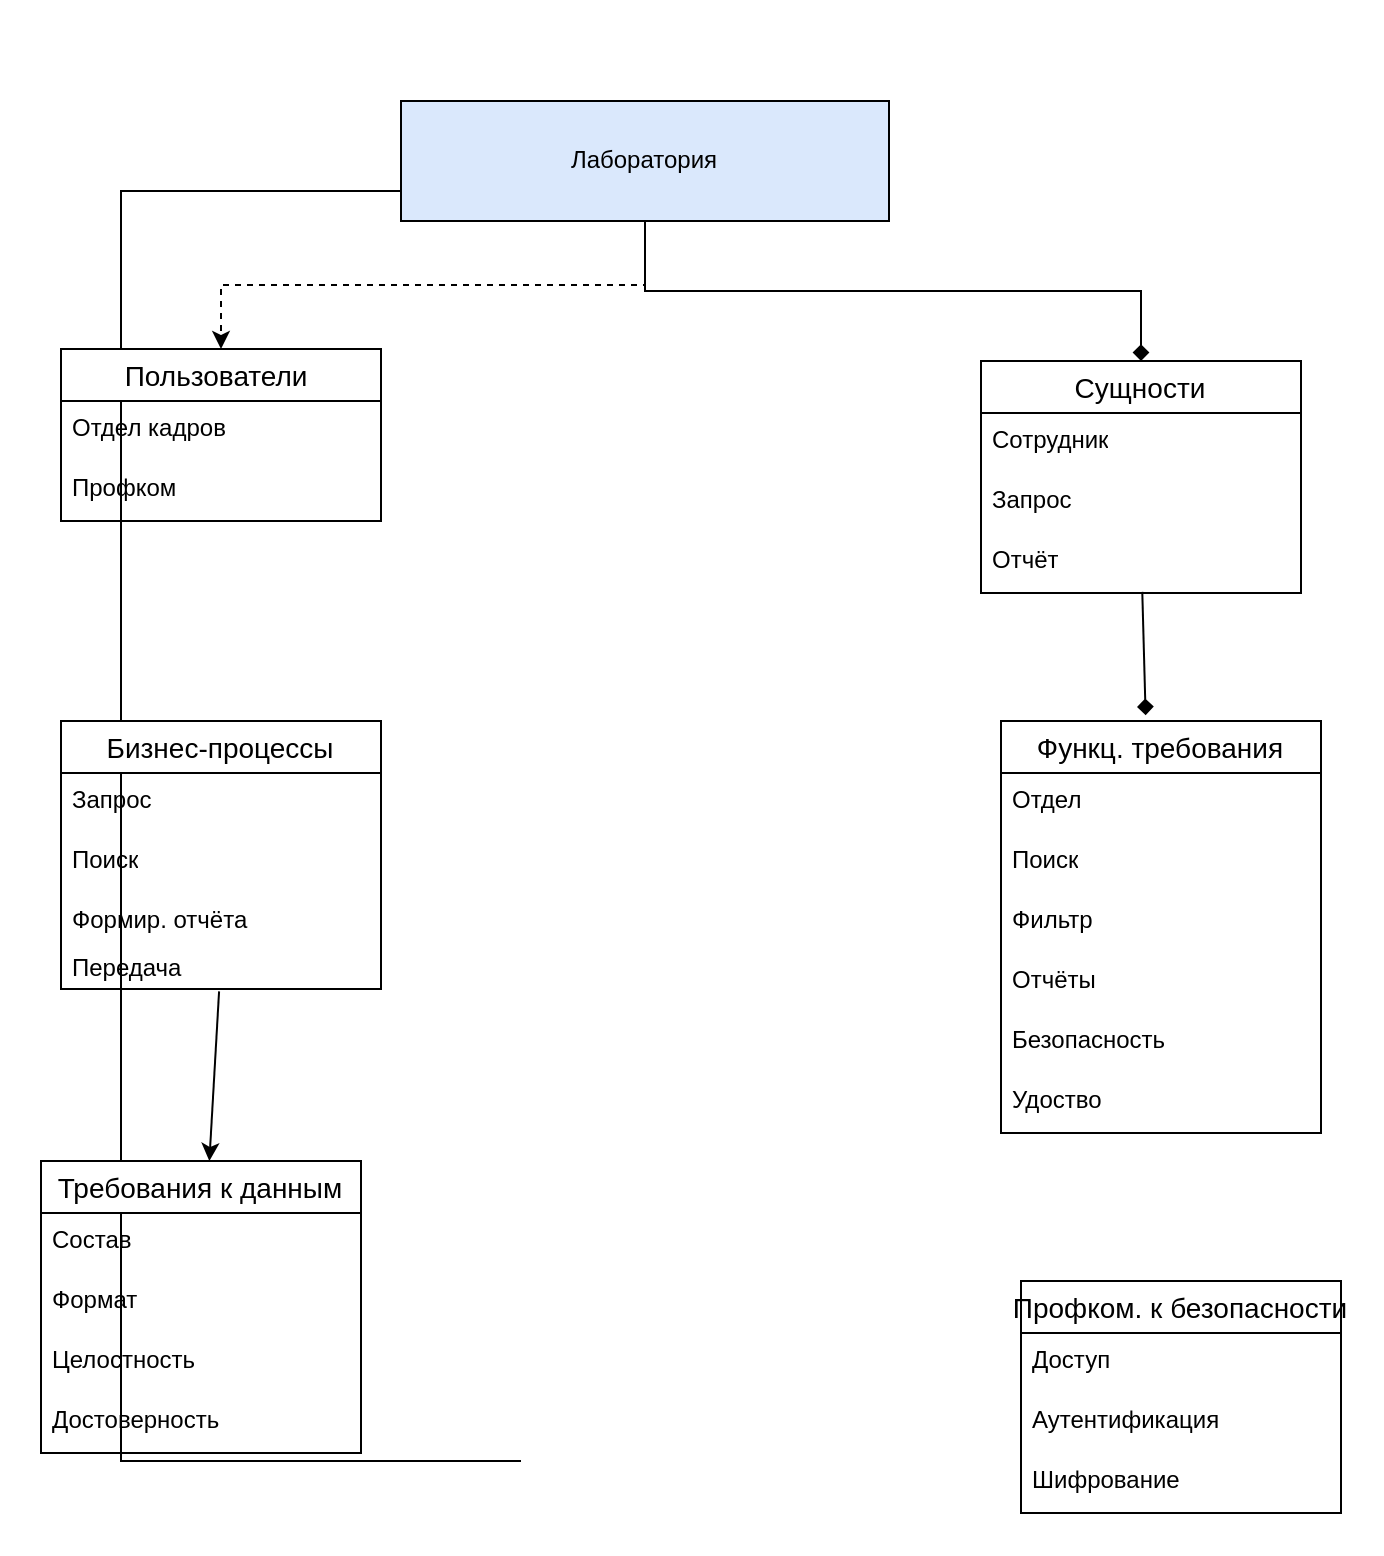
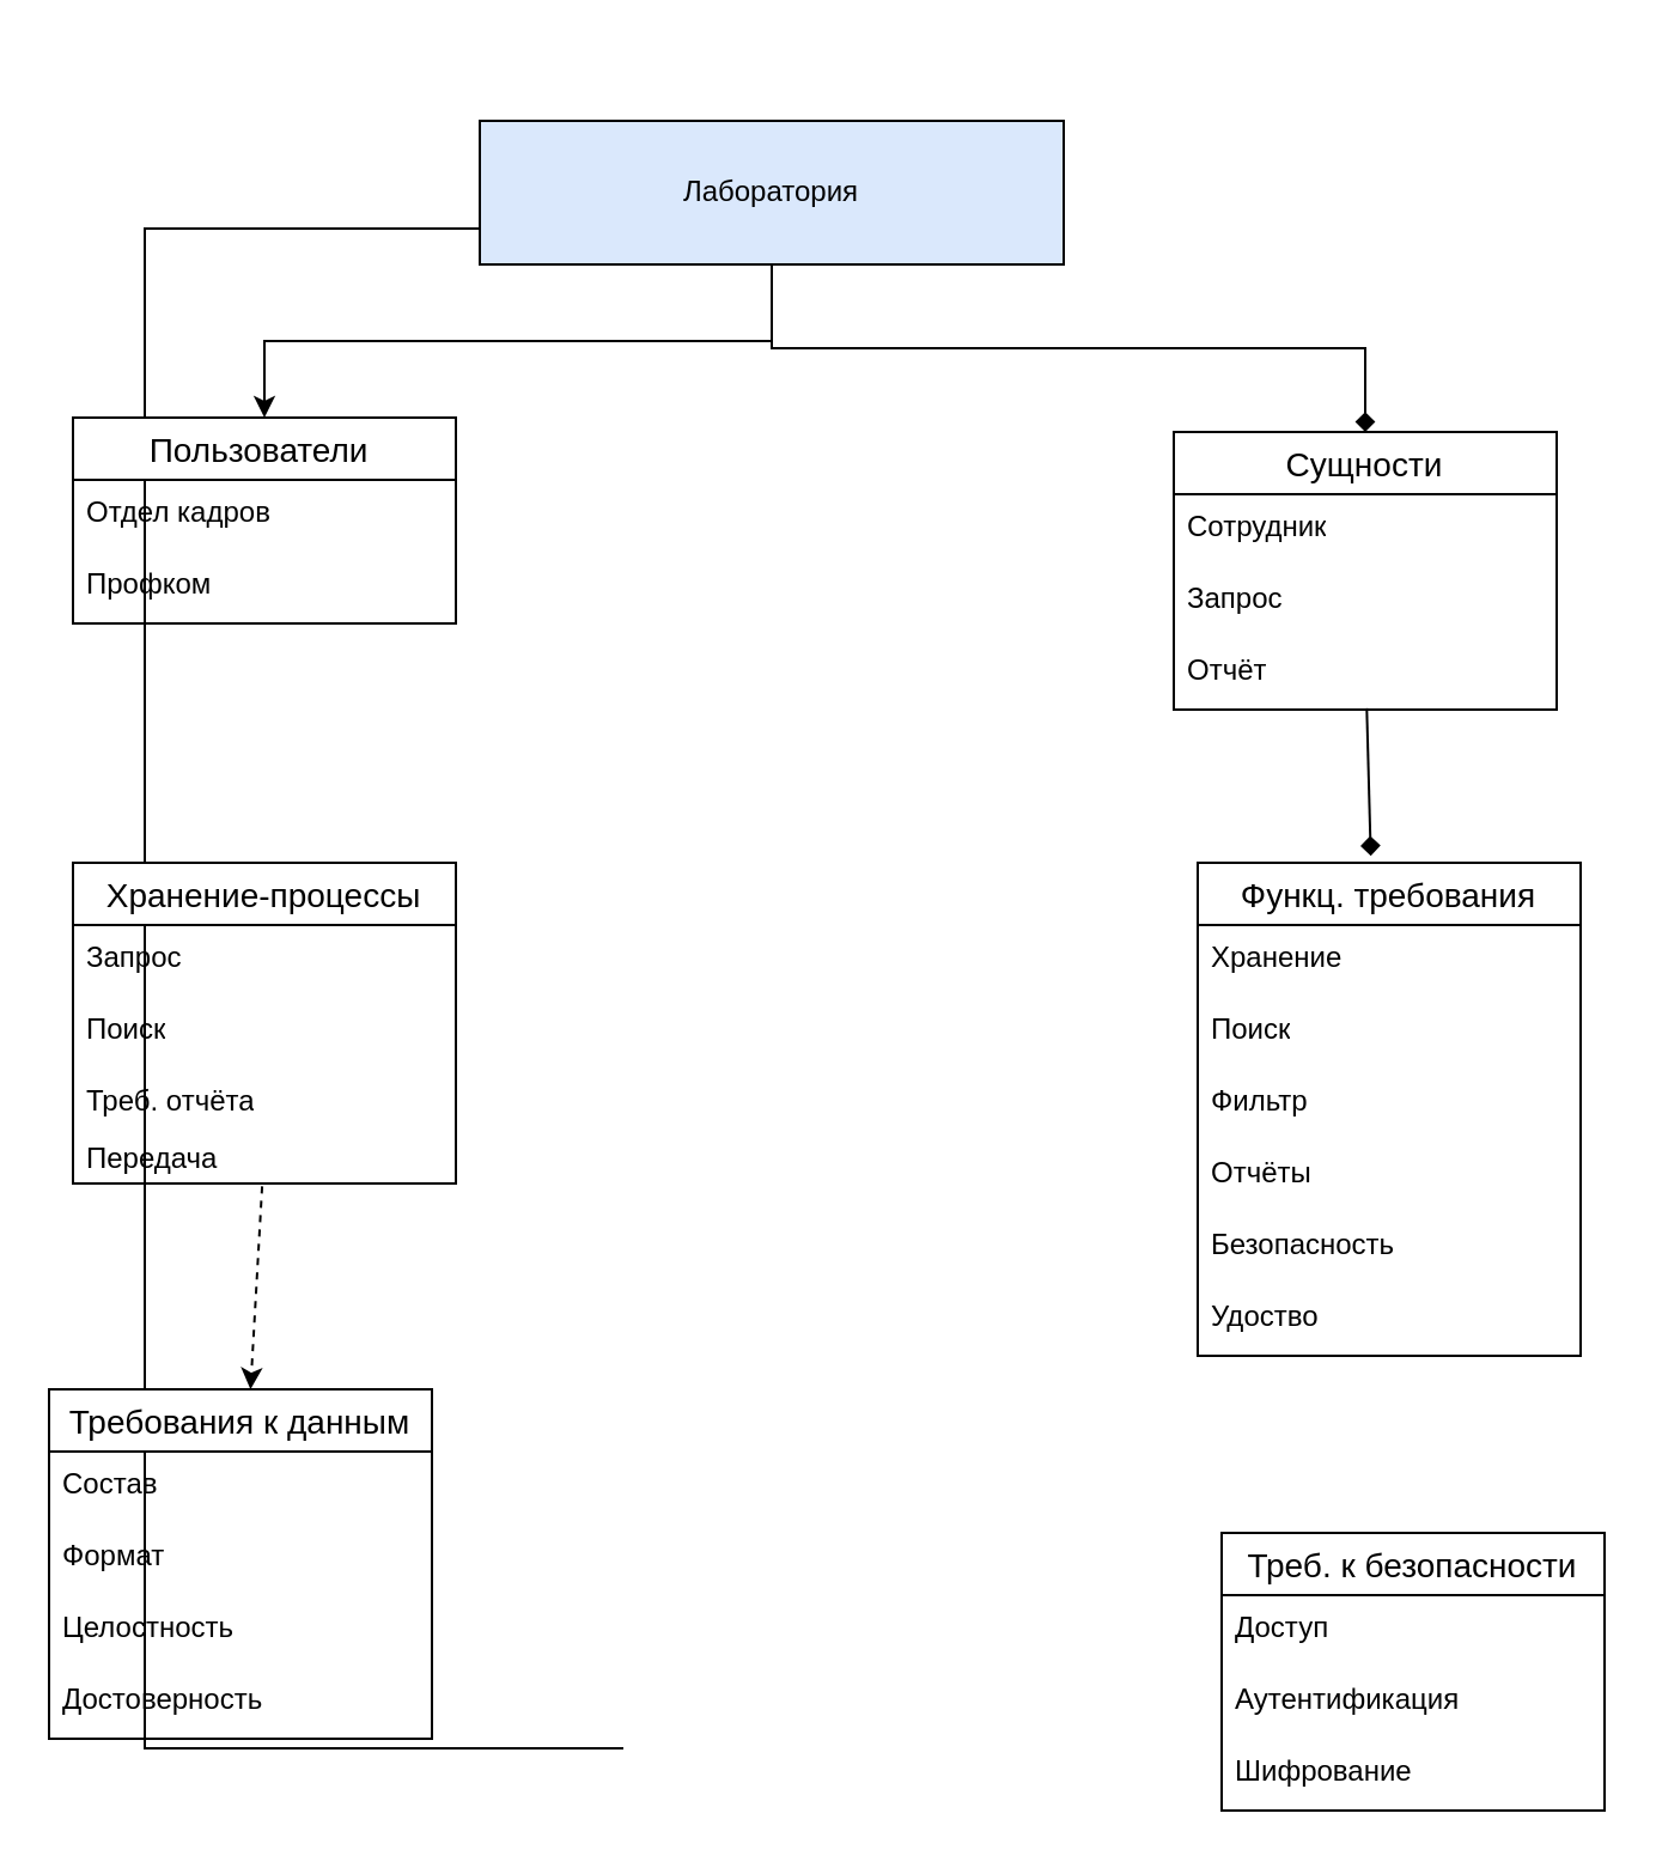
  <mxCell id="0" />
  <mxCell id="1" parent="0" />
  <mxCell id="2" style="edgeStyle=orthogonalEdgeStyle;rounded=0;orthogonalLoop=1;jettySize=auto;html=1;exitX=1;exitY=0;exitDx=0;exitDy=0;entryX=1;entryY=0.75;entryDx=0;entryDy=0;" parent="1" edge="1"><mxGeometry relative="1" as="geometry"><Array as="points"><mxPoint x="380" y="20" /><mxPoint x="590" y="20" /><mxPoint x="590" y="745" /></Array><mxPoint x="380" y="40" as="sourcePoint" /></mxGeometry></mxCell>
  <mxCell id="3" style="edgeStyle=orthogonalEdgeStyle;rounded=0;orthogonalLoop=1;jettySize=auto;html=1;exitX=0;exitY=0.5;exitDx=0;exitDy=0;entryX=0;entryY=0.75;entryDx=0;entryDy=0;" parent="1" edge="1"><mxGeometry relative="1" as="geometry"><mxPoint x="260" y="730" as="sourcePoint" /><mxPoint x="260" y="85" as="targetPoint" /><Array as="points"><mxPoint x="60" y="730" /><mxPoint x="60" y="95" /></Array></mxGeometry></mxCell>
- <mxCell id="4" style="edgeStyle=orthogonalEdgeStyle;rounded=0;orthogonalLoop=1;jettySize=auto;html=1;exitX=0.5;exitY=1;exitDx=0;exitDy=0;dashed=1;" edge="1" parent="1" source="6" target="11"><mxGeometry relative="1" as="geometry" /></mxCell>
+ <mxCell id="4" style="edgeStyle=orthogonalEdgeStyle;rounded=0;orthogonalLoop=1;jettySize=auto;html=1;exitX=0.5;exitY=1;exitDx=0;exitDy=0;" edge="1" parent="1" source="6" target="11"><mxGeometry relative="1" as="geometry" /></mxCell>
  <mxCell id="5" style="edgeStyle=orthogonalEdgeStyle;rounded=0;orthogonalLoop=1;jettySize=auto;html=1;exitX=0.5;exitY=1;exitDx=0;exitDy=0;entryX=0.5;entryY=0;entryDx=0;entryDy=0;endArrow=diamond;" edge="1" parent="1" source="6" target="7"><mxGeometry relative="1" as="geometry" /></mxCell>
  <mxCell id="6" value="Лаборатория" style="rounded=0;whiteSpace=wrap;html=1;fillColor=#dae8fc;" vertex="1" parent="1"><mxGeometry x="200" y="50" width="244" height="60" as="geometry" /></mxCell>
  <mxCell id="7" value="Сущности" style="swimlane;fontStyle=0;childLayout=stackLayout;horizontal=1;startSize=26;horizontalStack=0;resizeParent=1;resizeParentMax=0;resizeLast=0;collapsible=1;marginBottom=0;align=center;fontSize=14;" vertex="1" parent="1"><mxGeometry x="490" y="180" width="160" height="116" as="geometry" /></mxCell>
  <mxCell id="8" value="Сотрудник&lt;div&gt;&lt;br&gt;&lt;/div&gt;" style="text;strokeColor=none;fillColor=none;spacingLeft=4;spacingRight=4;overflow=hidden;rotatable=0;points=[[0,0.5],[1,0.5]];portConstraint=eastwest;fontSize=12;whiteSpace=wrap;html=1;" vertex="1" parent="7"><mxGeometry y="26" width="160" height="30" as="geometry" /></mxCell>
  <mxCell id="9" value="Запрос" style="text;strokeColor=none;fillColor=none;spacingLeft=4;spacingRight=4;overflow=hidden;rotatable=0;points=[[0,0.5],[1,0.5]];portConstraint=eastwest;fontSize=12;whiteSpace=wrap;html=1;" vertex="1" parent="7"><mxGeometry y="56" width="160" height="30" as="geometry" /></mxCell>
  <mxCell id="10" value="Отчёт" style="text;strokeColor=none;fillColor=none;spacingLeft=4;spacingRight=4;overflow=hidden;rotatable=0;points=[[0,0.5],[1,0.5]];portConstraint=eastwest;fontSize=12;whiteSpace=wrap;html=1;" vertex="1" parent="7"><mxGeometry y="86" width="160" height="30" as="geometry" /></mxCell>
  <mxCell id="11" value="Пользователи " style="swimlane;fontStyle=0;childLayout=stackLayout;horizontal=1;startSize=26;horizontalStack=0;resizeParent=1;resizeParentMax=0;resizeLast=0;collapsible=1;marginBottom=0;align=center;fontSize=14;" vertex="1" parent="1"><mxGeometry x="30" y="174" width="160" height="86" as="geometry" /></mxCell>
  <mxCell id="12" value="Отдел кадров" style="text;strokeColor=none;fillColor=none;spacingLeft=4;spacingRight=4;overflow=hidden;rotatable=0;points=[[0,0.5],[1,0.5]];portConstraint=eastwest;fontSize=12;whiteSpace=wrap;html=1;" vertex="1" parent="11"><mxGeometry y="26" width="160" height="30" as="geometry" /></mxCell>
  <mxCell id="13" value="Профком" style="text;strokeColor=none;fillColor=none;spacingLeft=4;spacingRight=4;overflow=hidden;rotatable=0;points=[[0,0.5],[1,0.5]];portConstraint=eastwest;fontSize=12;whiteSpace=wrap;html=1;" vertex="1" parent="11"><mxGeometry y="56" width="160" height="30" as="geometry" /></mxCell>
- <mxCell id="14" value="Бизнес-процессы" style="swimlane;fontStyle=0;childLayout=stackLayout;horizontal=1;startSize=26;horizontalStack=0;resizeParent=1;resizeParentMax=0;resizeLast=0;collapsible=1;marginBottom=0;align=center;fontSize=14;" vertex="1" parent="1"><mxGeometry x="30" y="360" width="160" height="134" as="geometry"><mxRectangle x="510" y="330" width="150" height="30" as="alternateBounds" /></mxGeometry></mxCell>
+ <mxCell id="14" value="Хранение-процессы" style="swimlane;fontStyle=0;childLayout=stackLayout;horizontal=1;startSize=26;horizontalStack=0;resizeParent=1;resizeParentMax=0;resizeLast=0;collapsible=1;marginBottom=0;align=center;fontSize=14;" vertex="1" parent="1"><mxGeometry x="30" y="360" width="160" height="134" as="geometry"><mxRectangle x="510" y="330" width="150" height="30" as="alternateBounds" /></mxGeometry></mxCell>
  <mxCell id="15" value="Запрос" style="text;strokeColor=none;fillColor=none;spacingLeft=4;spacingRight=4;overflow=hidden;rotatable=0;points=[[0,0.5],[1,0.5]];portConstraint=eastwest;fontSize=12;whiteSpace=wrap;html=1;" vertex="1" parent="14"><mxGeometry y="26" width="160" height="30" as="geometry" /></mxCell>
  <mxCell id="16" value="Поиск" style="text;strokeColor=none;fillColor=none;spacingLeft=4;spacingRight=4;overflow=hidden;rotatable=0;points=[[0,0.5],[1,0.5]];portConstraint=eastwest;fontSize=12;whiteSpace=wrap;html=1;" vertex="1" parent="14"><mxGeometry y="56" width="160" height="30" as="geometry" /></mxCell>
- <mxCell id="17" value="Формир. отчёта&lt;div&gt;&lt;br&gt;&lt;/div&gt;" style="text;strokeColor=none;fillColor=none;spacingLeft=4;spacingRight=4;overflow=hidden;rotatable=0;points=[[0,0.5],[1,0.5]];portConstraint=eastwest;fontSize=12;whiteSpace=wrap;html=1;" vertex="1" parent="14"><mxGeometry y="86" width="160" height="24" as="geometry" /></mxCell>
+ <mxCell id="17" value="Треб. отчёта&lt;div&gt;&lt;br&gt;&lt;/div&gt;" style="text;strokeColor=none;fillColor=none;spacingLeft=4;spacingRight=4;overflow=hidden;rotatable=0;points=[[0,0.5],[1,0.5]];portConstraint=eastwest;fontSize=12;whiteSpace=wrap;html=1;" vertex="1" parent="14"><mxGeometry y="86" width="160" height="24" as="geometry" /></mxCell>
  <mxCell id="18" value="&lt;div&gt;Передача&lt;/div&gt;" style="text;strokeColor=none;fillColor=none;spacingLeft=4;spacingRight=4;overflow=hidden;rotatable=0;points=[[0,0.5],[1,0.5]];portConstraint=eastwest;fontSize=12;whiteSpace=wrap;html=1;" vertex="1" parent="14"><mxGeometry y="110" width="160" height="24" as="geometry" /></mxCell>
  <mxCell id="19" value="Требования к данным" style="swimlane;fontStyle=0;childLayout=stackLayout;horizontal=1;startSize=26;horizontalStack=0;resizeParent=1;resizeParentMax=0;resizeLast=0;collapsible=1;marginBottom=0;align=center;fontSize=14;" vertex="1" parent="1"><mxGeometry x="20" y="580" width="160" height="146" as="geometry" /></mxCell>
  <mxCell id="20" value="Состав" style="text;strokeColor=none;fillColor=none;spacingLeft=4;spacingRight=4;overflow=hidden;rotatable=0;points=[[0,0.5],[1,0.5]];portConstraint=eastwest;fontSize=12;whiteSpace=wrap;html=1;" vertex="1" parent="19"><mxGeometry y="26" width="160" height="30" as="geometry" /></mxCell>
  <mxCell id="21" value="Формат" style="text;strokeColor=none;fillColor=none;spacingLeft=4;spacingRight=4;overflow=hidden;rotatable=0;points=[[0,0.5],[1,0.5]];portConstraint=eastwest;fontSize=12;whiteSpace=wrap;html=1;" vertex="1" parent="19"><mxGeometry y="56" width="160" height="30" as="geometry" /></mxCell>
  <mxCell id="22" value="Целостность" style="text;strokeColor=none;fillColor=none;spacingLeft=4;spacingRight=4;overflow=hidden;rotatable=0;points=[[0,0.5],[1,0.5]];portConstraint=eastwest;fontSize=12;whiteSpace=wrap;html=1;" vertex="1" parent="19"><mxGeometry y="86" width="160" height="30" as="geometry" /></mxCell>
  <mxCell id="23" value="Достоверность" style="text;strokeColor=none;fillColor=none;spacingLeft=4;spacingRight=4;overflow=hidden;rotatable=0;points=[[0,0.5],[1,0.5]];portConstraint=eastwest;fontSize=12;whiteSpace=wrap;html=1;" vertex="1" parent="19"><mxGeometry y="116" width="160" height="30" as="geometry" /></mxCell>
  <mxCell id="24" value="Функц. требования" style="swimlane;fontStyle=0;childLayout=stackLayout;horizontal=1;startSize=26;horizontalStack=0;resizeParent=1;resizeParentMax=0;resizeLast=0;collapsible=1;marginBottom=0;align=center;fontSize=14;" vertex="1" parent="1"><mxGeometry x="500" y="360" width="160" height="206" as="geometry" /></mxCell>
- <mxCell id="25" value="Отдел" style="text;strokeColor=none;fillColor=none;spacingLeft=4;spacingRight=4;overflow=hidden;rotatable=0;points=[[0,0.5],[1,0.5]];portConstraint=eastwest;fontSize=12;whiteSpace=wrap;html=1;" vertex="1" parent="24"><mxGeometry y="26" width="160" height="30" as="geometry" /></mxCell>
+ <mxCell id="25" value="Хранение" style="text;strokeColor=none;fillColor=none;spacingLeft=4;spacingRight=4;overflow=hidden;rotatable=0;points=[[0,0.5],[1,0.5]];portConstraint=eastwest;fontSize=12;whiteSpace=wrap;html=1;" vertex="1" parent="24"><mxGeometry y="26" width="160" height="30" as="geometry" /></mxCell>
  <mxCell id="26" value="Поиск" style="text;strokeColor=none;fillColor=none;spacingLeft=4;spacingRight=4;overflow=hidden;rotatable=0;points=[[0,0.5],[1,0.5]];portConstraint=eastwest;fontSize=12;whiteSpace=wrap;html=1;" vertex="1" parent="24"><mxGeometry y="56" width="160" height="30" as="geometry" /></mxCell>
  <mxCell id="27" value="Фильтр" style="text;strokeColor=none;fillColor=none;spacingLeft=4;spacingRight=4;overflow=hidden;rotatable=0;points=[[0,0.5],[1,0.5]];portConstraint=eastwest;fontSize=12;whiteSpace=wrap;html=1;" vertex="1" parent="24"><mxGeometry y="86" width="160" height="30" as="geometry" /></mxCell>
  <mxCell id="28" value="Отчёты" style="text;strokeColor=none;fillColor=none;spacingLeft=4;spacingRight=4;overflow=hidden;rotatable=0;points=[[0,0.5],[1,0.5]];portConstraint=eastwest;fontSize=12;whiteSpace=wrap;html=1;" vertex="1" parent="24"><mxGeometry y="116" width="160" height="30" as="geometry" /></mxCell>
  <mxCell id="29" value="Безопасность" style="text;strokeColor=none;fillColor=none;spacingLeft=4;spacingRight=4;overflow=hidden;rotatable=0;points=[[0,0.5],[1,0.5]];portConstraint=eastwest;fontSize=12;whiteSpace=wrap;html=1;" vertex="1" parent="24"><mxGeometry y="146" width="160" height="30" as="geometry" /></mxCell>
  <mxCell id="30" value="Удоство" style="text;strokeColor=none;fillColor=none;spacingLeft=4;spacingRight=4;overflow=hidden;rotatable=0;points=[[0,0.5],[1,0.5]];portConstraint=eastwest;fontSize=12;whiteSpace=wrap;html=1;" vertex="1" parent="24"><mxGeometry y="176" width="160" height="30" as="geometry" /></mxCell>
- <mxCell id="31" value="Профком. к безопасности" style="swimlane;fontStyle=0;childLayout=stackLayout;horizontal=1;startSize=26;horizontalStack=0;resizeParent=1;resizeParentMax=0;resizeLast=0;collapsible=1;marginBottom=0;align=center;fontSize=14;" vertex="1" parent="1"><mxGeometry x="510" y="640" width="160" height="116" as="geometry" /></mxCell>
+ <mxCell id="31" value="Треб. к безопасности" style="swimlane;fontStyle=0;childLayout=stackLayout;horizontal=1;startSize=26;horizontalStack=0;resizeParent=1;resizeParentMax=0;resizeLast=0;collapsible=1;marginBottom=0;align=center;fontSize=14;" vertex="1" parent="1"><mxGeometry x="510" y="640" width="160" height="116" as="geometry" /></mxCell>
  <mxCell id="32" value="Доступ" style="text;strokeColor=none;fillColor=none;spacingLeft=4;spacingRight=4;overflow=hidden;rotatable=0;points=[[0,0.5],[1,0.5]];portConstraint=eastwest;fontSize=12;whiteSpace=wrap;html=1;" vertex="1" parent="31"><mxGeometry y="26" width="160" height="30" as="geometry" /></mxCell>
  <mxCell id="33" value="Аутентификация" style="text;strokeColor=none;fillColor=none;spacingLeft=4;spacingRight=4;overflow=hidden;rotatable=0;points=[[0,0.5],[1,0.5]];portConstraint=eastwest;fontSize=12;whiteSpace=wrap;html=1;" vertex="1" parent="31"><mxGeometry y="56" width="160" height="30" as="geometry" /></mxCell>
  <mxCell id="34" value="Шифрование" style="text;strokeColor=none;fillColor=none;spacingLeft=4;spacingRight=4;overflow=hidden;rotatable=0;points=[[0,0.5],[1,0.5]];portConstraint=eastwest;fontSize=12;whiteSpace=wrap;html=1;" vertex="1" parent="31"><mxGeometry y="86" width="160" height="30" as="geometry" /></mxCell>
- <mxCell id="35" value="" style="endArrow=classic;html=1;rounded=0;exitX=0.494;exitY=1.05;exitDx=0;exitDy=0;exitPerimeter=0;" edge="1" parent="1" source="18" target="19"><mxGeometry width="50" height="50" relative="1" as="geometry"><mxPoint x="330" y="290" as="sourcePoint" /><mxPoint x="380" y="240" as="targetPoint" /></mxGeometry></mxCell>
+ <mxCell id="35" value="" style="endArrow=classic;html=1;rounded=0;exitX=0.494;exitY=1.05;exitDx=0;exitDy=0;exitPerimeter=0;dashed=1;" edge="1" parent="1" source="18" target="19"><mxGeometry width="50" height="50" relative="1" as="geometry"><mxPoint x="330" y="290" as="sourcePoint" /><mxPoint x="380" y="240" as="targetPoint" /></mxGeometry></mxCell>
  <mxCell id="36" value="" style="endArrow=diamond;html=1;rounded=0;exitX=0.504;exitY=0.981;exitDx=0;exitDy=0;exitPerimeter=0;entryX=0.452;entryY=-0.014;entryDx=0;entryDy=0;entryPerimeter=0;" edge="1" parent="1" source="10" target="24"><mxGeometry width="50" height="50" relative="1" as="geometry"><mxPoint x="330" y="290" as="sourcePoint" /><mxPoint x="380" y="240" as="targetPoint" /></mxGeometry></mxCell>
